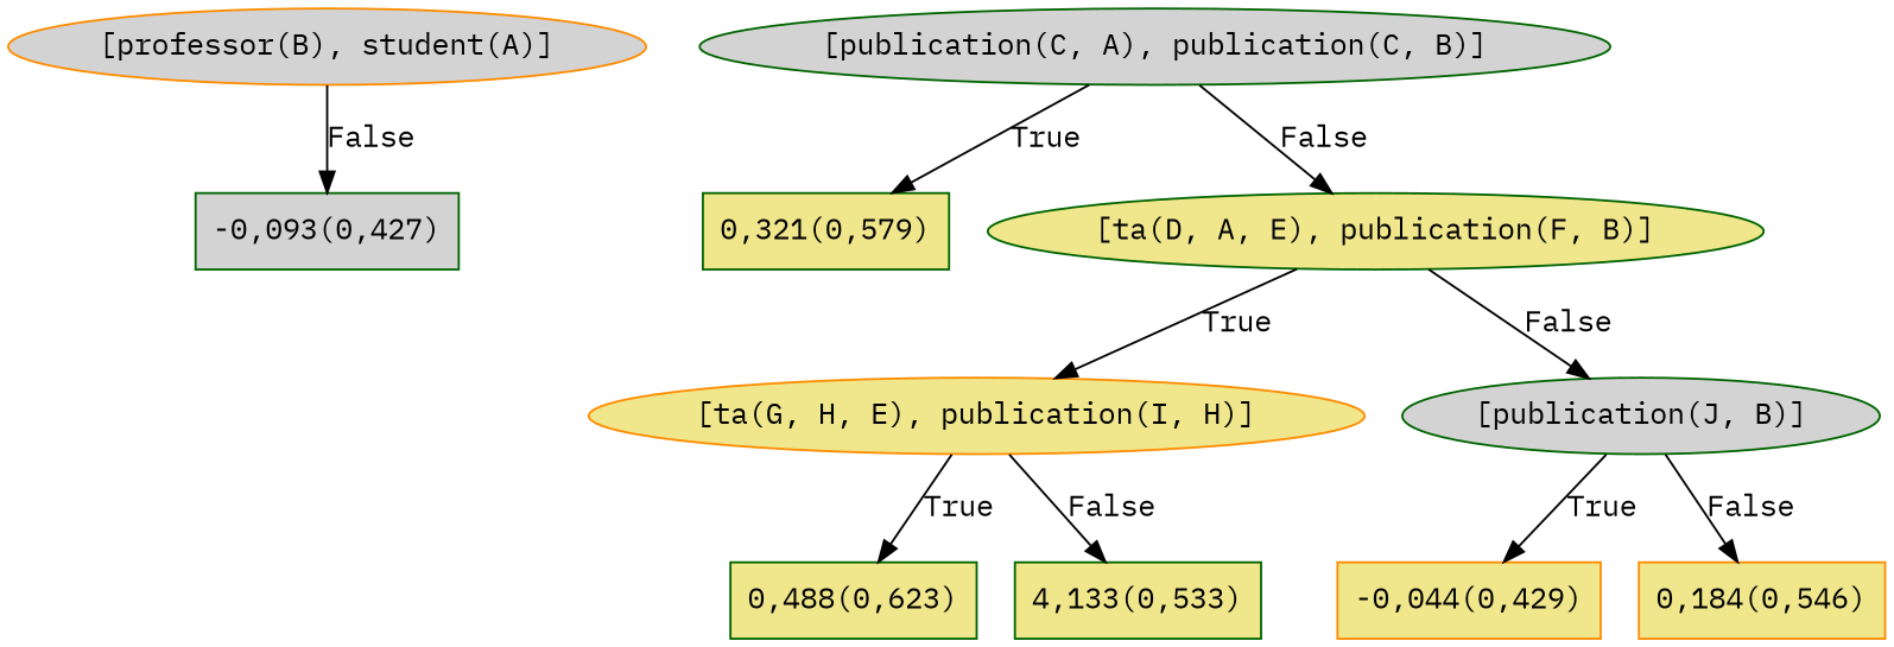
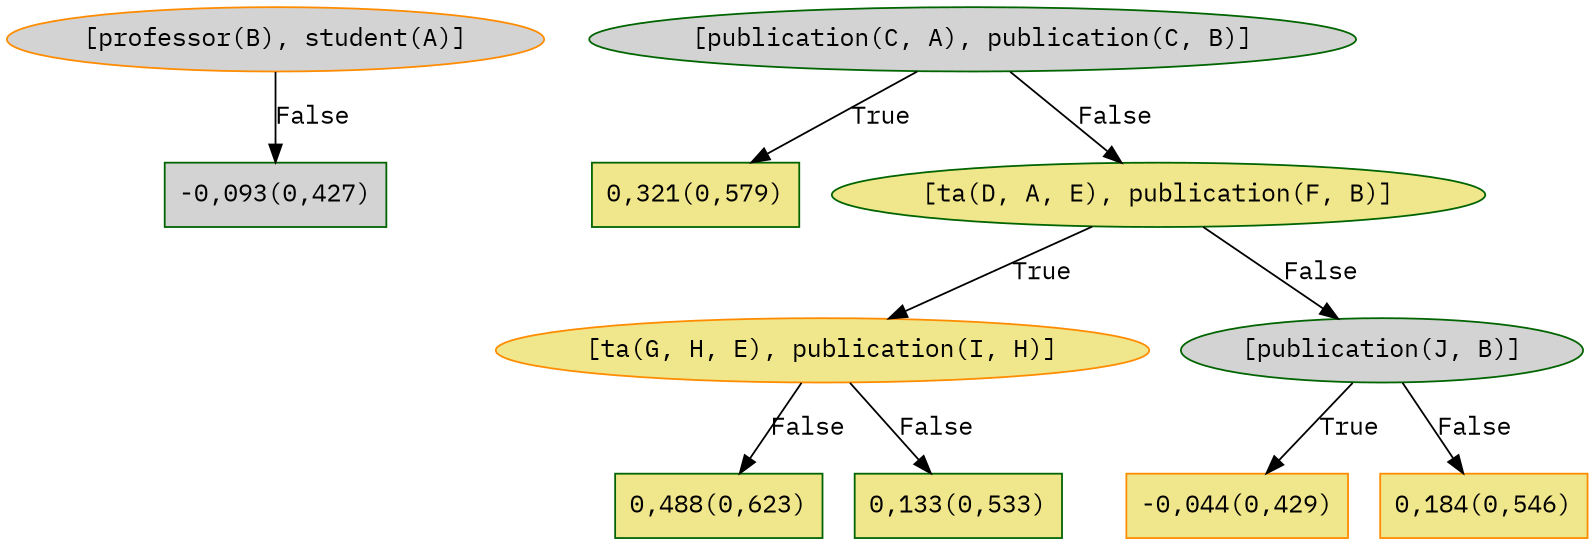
  digraph {
    fontname="IBM Plex Mono"
    node [color=darkgreen fillcolor=khaki fontname="IBM Plex Mono" style=filled shape=box]
    edge [fontname="IBM Plex Mono"]
    n1 [color=darkorange fillcolor=lightgrey label="[professor(B), student(A)]" shape=""]
    n2 [fillcolor=lightgrey label="-0,093(0,427)"]
    n3 [fillcolor=lightgrey label="[publication(C, A), publication(C, B)]" shape=""]
    n4 [label="0,321(0,579)"]
    n5 [label="[ta(D, A, E), publication(F, B)]" shape=""]
    n6 [color=darkorange label="[ta(G, H, E), publication(I, H)]" shape=""]
    n7 [fillcolor=lightgrey label="[publication(J, B)]" shape=""]
    n8 [label="0,488(0,623)"]
-   n9 [label="4,133(0,533)"]
+   n9 [label="0,133(0,533)"]
    n10 [color=darkorange label="-0,044(0,429)"]
    n11 [color=darkorange label="0,184(0,546)"]
    n1 -> n2 [label=False]
    n3 -> n4 [label=True]
    n3 -> n5 [label=False]
    n5 -> n6 [label=True]
    n5 -> n7 [label=False]
-   n6 -> n8 [label=True]
+   n6 -> n8 [label=False]
    n6 -> n9 [label=False]
    n7 -> n10 [label=True]
    n7 -> n11 [label=False]
  }
